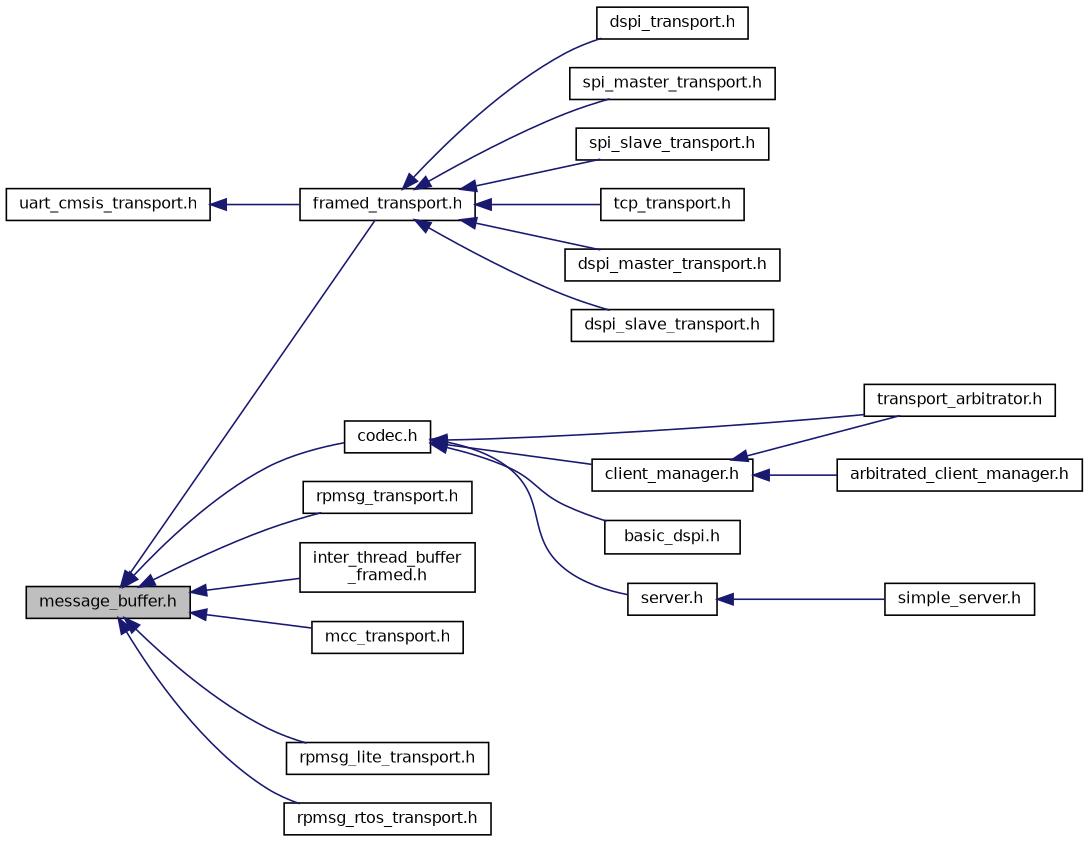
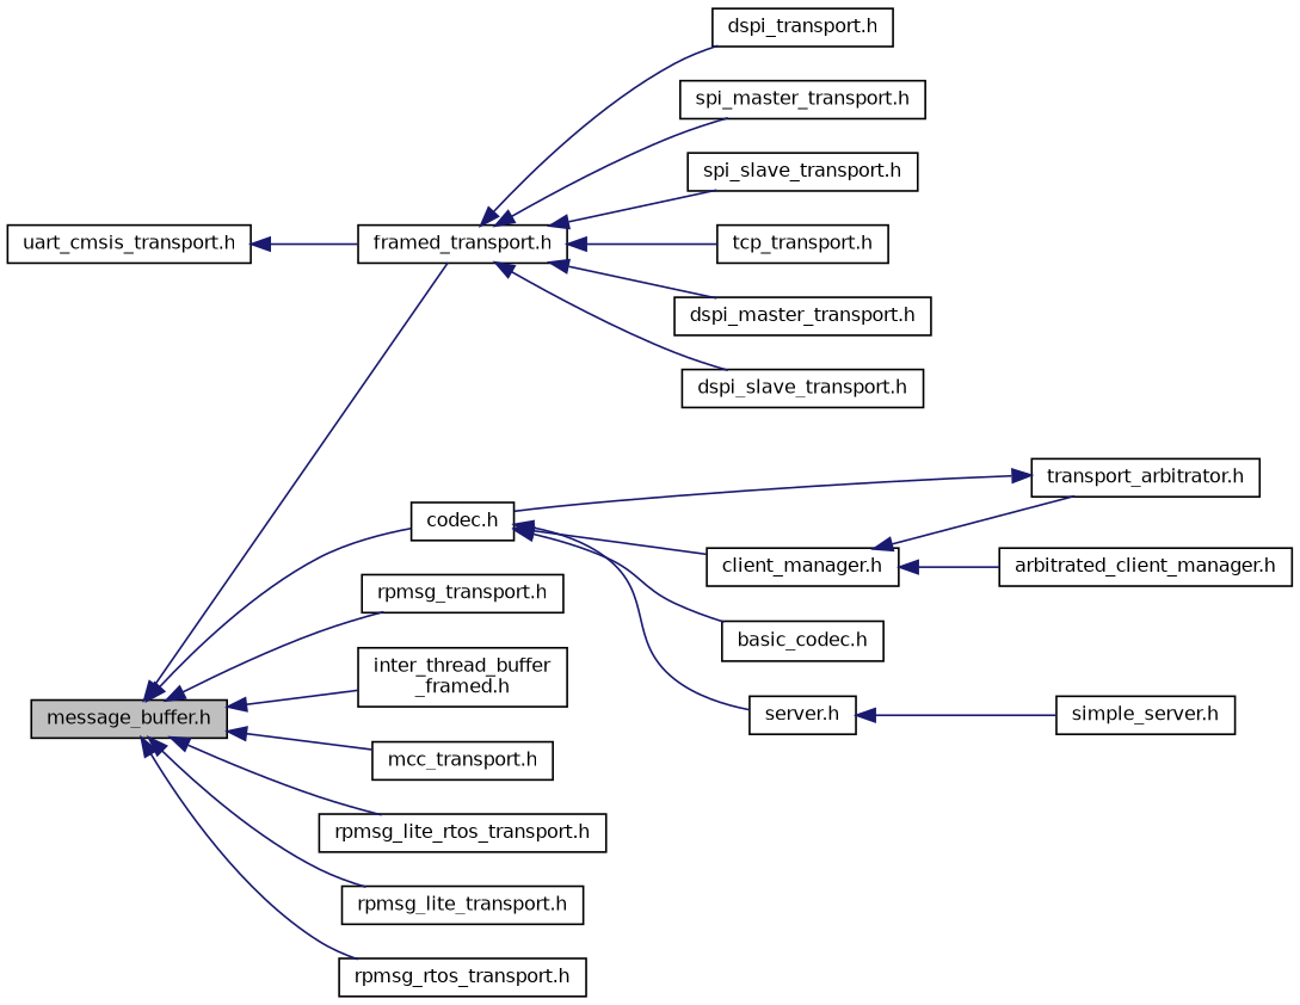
  digraph {
    rankdir=LR
    node [color=black fillcolor=white fontname=Helvetica fontsize=10 shape=record style=filled]
    edge [color=midnightblue dir=back fontname=Helvetica fontsize=10 labelfontname=Helvetica labelfontsize=10 style=solid]
    n1 [fillcolor=grey75 fontcolor=black height=0.2 label="message_buffer.h" width=0.4]
    n2 [height=0.2 label="codec.h" width=0.4]
    n3 [height=0.2 label="framed_transport.h" width=0.4]
    n4 [height=0.2 label="inter_thread_buffer\l_framed.h" width=0.4]
    n5 [height=0.2 label="mcc_transport.h" width=0.4]
+   n6 [height=0.2 label="rpmsg_lite_rtos_transport.h" width=0.4]
    n7 [height=0.2 label="rpmsg_lite_transport.h" width=0.4]
    n8 [height=0.2 label="rpmsg_rtos_transport.h" width=0.4]
    n9 [height=0.2 label="rpmsg_transport.h" width=0.4]
    n10 [height=0.2 label="client_manager.h" width=0.4]
    n11 [height=0.2 label="transport_arbitrator.h" width=0.4]
-   n12 [height=0.2 label="basic_dspi.h" width=0.4]
+   n12 [height=0.2 label="basic_codec.h" width=0.4]
    n13 [height=0.2 label="server.h" width=0.4]
    n14 [height=0.2 label="dspi_master_transport.h" width=0.4]
    n15 [height=0.2 label="dspi_slave_transport.h" width=0.4]
    n16 [height=0.2 label="dspi_transport.h" width=0.4]
    n17 [height=0.2 label="spi_master_transport.h" width=0.4]
    n18 [height=0.2 label="spi_slave_transport.h" width=0.4]
    n19 [height=0.2 label="tcp_transport.h" width=0.4]
    n20 [height=0.2 label="arbitrated_client_manager.h" width=0.4]
    n21 [height=0.2 label="simple_server.h" width=0.4]
    n22 [height=0.2 label="uart_cmsis_transport.h" width=0.4]
    n1 -> n2
    n1 -> n3
    n1 -> n4
    n1 -> n5
+   n1 -> n6
    n1 -> n7
    n1 -> n8
    n1 -> n9
    n2 -> n10
-   n2 -> n11
+   n11 -> n2
    n2 -> n12
    n2 -> n13
    n3 -> n14
    n3 -> n15
    n3 -> n16
    n3 -> n17
    n3 -> n18
    n3 -> n19
    n10 -> n11
    n10 -> n20
    n13 -> n21
    n22 -> n3
  }
